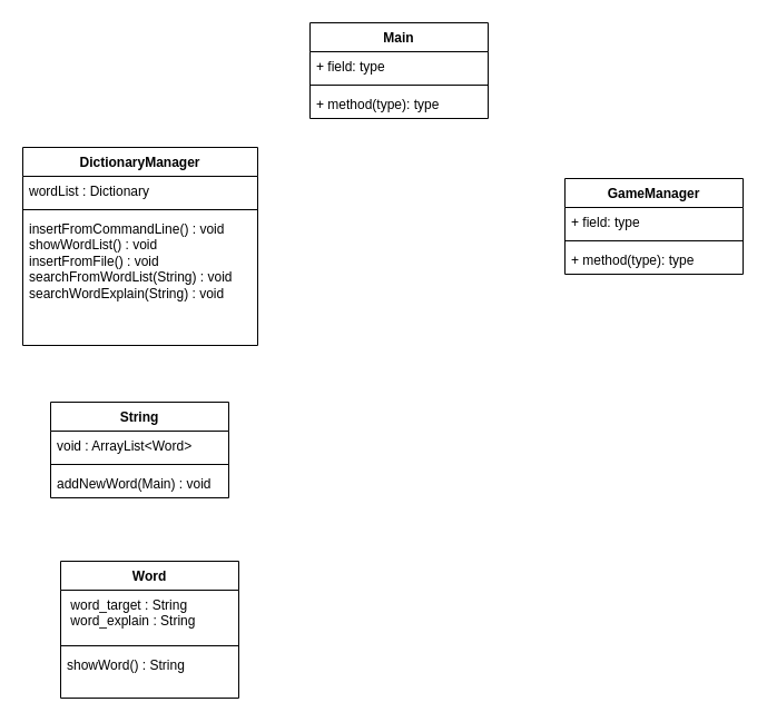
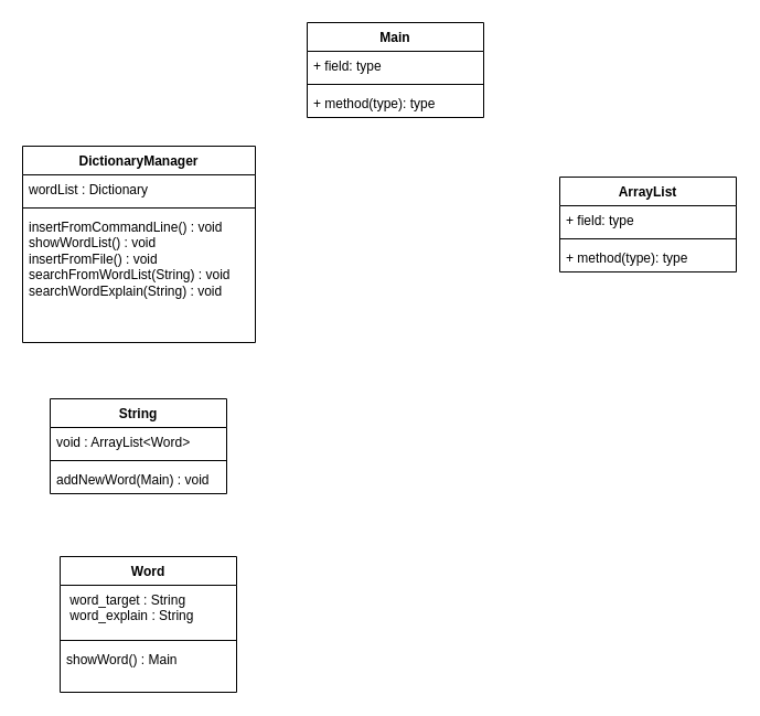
  <mxCell id="0" />
  <mxCell id="1" parent="0" />
  <mxCell id="2" value="Main" style="swimlane;fontStyle=1;align=center;verticalAlign=top;childLayout=stackLayout;horizontal=1;startSize=26;horizontalStack=0;resizeParent=1;resizeParentMax=0;resizeLast=0;collapsible=1;marginBottom=0;whiteSpace=wrap;html=1;" vertex="1" parent="1"><mxGeometry x="278" y="20" width="160" height="86" as="geometry" /></mxCell>
  <mxCell id="3" value="+ field: type" style="text;strokeColor=none;fillColor=none;align=left;verticalAlign=top;spacingLeft=4;spacingRight=4;overflow=hidden;rotatable=0;points=[[0,0.5],[1,0.5]];portConstraint=eastwest;whiteSpace=wrap;html=1;" vertex="1" parent="2"><mxGeometry y="26" width="160" height="26" as="geometry" /></mxCell>
  <mxCell id="4" value="" style="line;strokeWidth=1;fillColor=none;align=left;verticalAlign=middle;spacingTop=-1;spacingLeft=3;spacingRight=3;rotatable=0;labelPosition=right;points=[];portConstraint=eastwest;strokeColor=inherit;" vertex="1" parent="2"><mxGeometry y="52" width="160" height="8" as="geometry" /></mxCell>
  <mxCell id="5" value="+ method(type): type" style="text;strokeColor=none;fillColor=none;align=left;verticalAlign=top;spacingLeft=4;spacingRight=4;overflow=hidden;rotatable=0;points=[[0,0.5],[1,0.5]];portConstraint=eastwest;whiteSpace=wrap;html=1;" vertex="1" parent="2"><mxGeometry y="60" width="160" height="26" as="geometry" /></mxCell>
  <mxCell id="6" value="DictionaryManager" style="swimlane;fontStyle=1;align=center;verticalAlign=top;childLayout=stackLayout;horizontal=1;startSize=26;horizontalStack=0;resizeParent=1;resizeParentMax=0;resizeLast=0;collapsible=1;marginBottom=0;whiteSpace=wrap;html=1;" vertex="1" parent="1"><mxGeometry x="20" y="132" width="211" height="178" as="geometry" /></mxCell>
  <mxCell id="7" value="wordList : Dictionary" style="text;strokeColor=none;fillColor=none;align=left;verticalAlign=top;spacingLeft=4;spacingRight=4;overflow=hidden;rotatable=0;points=[[0,0.5],[1,0.5]];portConstraint=eastwest;whiteSpace=wrap;html=1;" vertex="1" parent="6"><mxGeometry y="26" width="211" height="26" as="geometry" /></mxCell>
  <mxCell id="8" value="" style="line;strokeWidth=1;fillColor=none;align=left;verticalAlign=middle;spacingTop=-1;spacingLeft=3;spacingRight=3;rotatable=0;labelPosition=right;points=[];portConstraint=eastwest;strokeColor=inherit;" vertex="1" parent="6"><mxGeometry y="52" width="211" height="8" as="geometry" /></mxCell>
  <mxCell id="9" value="insertFromCommandLine() : void&lt;br&gt;showWordList() : void&lt;br&gt;insertFromFile() : void&lt;br&gt;searchFromWordList(String) : void&lt;br&gt;searchWordExplain(String) : void&lt;br&gt;" style="text;strokeColor=none;fillColor=none;align=left;verticalAlign=top;spacingLeft=4;spacingRight=4;overflow=hidden;rotatable=0;points=[[0,0.5],[1,0.5]];portConstraint=eastwest;whiteSpace=wrap;html=1;" vertex="1" parent="6"><mxGeometry y="60" width="211" height="118" as="geometry" /></mxCell>
- <mxCell id="10" value="GameManager" style="swimlane;fontStyle=1;align=center;verticalAlign=top;childLayout=stackLayout;horizontal=1;startSize=26;horizontalStack=0;resizeParent=1;resizeParentMax=0;resizeLast=0;collapsible=1;marginBottom=0;whiteSpace=wrap;html=1;" vertex="1" parent="1"><mxGeometry x="507" y="160" width="160" height="86" as="geometry" /></mxCell>
+ <mxCell id="10" value="ArrayList" style="swimlane;fontStyle=1;align=center;verticalAlign=top;childLayout=stackLayout;horizontal=1;startSize=26;horizontalStack=0;resizeParent=1;resizeParentMax=0;resizeLast=0;collapsible=1;marginBottom=0;whiteSpace=wrap;html=1;" vertex="1" parent="1"><mxGeometry x="507" y="160" width="160" height="86" as="geometry" /></mxCell>
  <mxCell id="11" value="+ field: type" style="text;strokeColor=none;fillColor=none;align=left;verticalAlign=top;spacingLeft=4;spacingRight=4;overflow=hidden;rotatable=0;points=[[0,0.5],[1,0.5]];portConstraint=eastwest;whiteSpace=wrap;html=1;" vertex="1" parent="10"><mxGeometry y="26" width="160" height="26" as="geometry" /></mxCell>
  <mxCell id="12" value="" style="line;strokeWidth=1;fillColor=none;align=left;verticalAlign=middle;spacingTop=-1;spacingLeft=3;spacingRight=3;rotatable=0;labelPosition=right;points=[];portConstraint=eastwest;strokeColor=inherit;" vertex="1" parent="10"><mxGeometry y="52" width="160" height="8" as="geometry" /></mxCell>
  <mxCell id="13" value="+ method(type): type" style="text;strokeColor=none;fillColor=none;align=left;verticalAlign=top;spacingLeft=4;spacingRight=4;overflow=hidden;rotatable=0;points=[[0,0.5],[1,0.5]];portConstraint=eastwest;whiteSpace=wrap;html=1;" vertex="1" parent="10"><mxGeometry y="60" width="160" height="26" as="geometry" /></mxCell>
  <mxCell id="14" value="String" style="swimlane;fontStyle=1;align=center;verticalAlign=top;childLayout=stackLayout;horizontal=1;startSize=26;horizontalStack=0;resizeParent=1;resizeParentMax=0;resizeLast=0;collapsible=1;marginBottom=0;whiteSpace=wrap;html=1;" vertex="1" parent="1"><mxGeometry x="45" y="361" width="160" height="86" as="geometry" /></mxCell>
  <mxCell id="15" value="void : ArrayList&amp;lt;Word&amp;gt;" style="text;strokeColor=none;fillColor=none;align=left;verticalAlign=top;spacingLeft=4;spacingRight=4;overflow=hidden;rotatable=0;points=[[0,0.5],[1,0.5]];portConstraint=eastwest;whiteSpace=wrap;html=1;" vertex="1" parent="14"><mxGeometry y="26" width="160" height="26" as="geometry" /></mxCell>
  <mxCell id="16" value="" style="line;strokeWidth=1;fillColor=none;align=left;verticalAlign=middle;spacingTop=-1;spacingLeft=3;spacingRight=3;rotatable=0;labelPosition=right;points=[];portConstraint=eastwest;strokeColor=inherit;" vertex="1" parent="14"><mxGeometry y="52" width="160" height="8" as="geometry" /></mxCell>
  <mxCell id="17" value="addNewWord(Main) : void" style="text;strokeColor=none;fillColor=none;align=left;verticalAlign=top;spacingLeft=4;spacingRight=4;overflow=hidden;rotatable=0;points=[[0,0.5],[1,0.5]];portConstraint=eastwest;whiteSpace=wrap;html=1;" vertex="1" parent="14"><mxGeometry y="60" width="160" height="26" as="geometry" /></mxCell>
  <mxCell id="18" value="Word" style="swimlane;fontStyle=1;align=center;verticalAlign=top;childLayout=stackLayout;horizontal=1;startSize=26;horizontalStack=0;resizeParent=1;resizeParentMax=0;resizeLast=0;collapsible=1;marginBottom=0;whiteSpace=wrap;html=1;" vertex="1" parent="1"><mxGeometry x="54" y="504" width="160" height="123" as="geometry" /></mxCell>
  <mxCell id="19" value="&amp;nbsp;word_target : String&lt;br&gt;&amp;nbsp;word_explain : String" style="text;strokeColor=none;fillColor=none;align=left;verticalAlign=top;spacingLeft=4;spacingRight=4;overflow=hidden;rotatable=0;points=[[0,0.5],[1,0.5]];portConstraint=eastwest;whiteSpace=wrap;html=1;" vertex="1" parent="18"><mxGeometry y="26" width="160" height="46" as="geometry" /></mxCell>
  <mxCell id="20" value="" style="line;strokeWidth=1;fillColor=none;align=left;verticalAlign=middle;spacingTop=-1;spacingLeft=3;spacingRight=3;rotatable=0;labelPosition=right;points=[];portConstraint=eastwest;strokeColor=inherit;" vertex="1" parent="18"><mxGeometry y="72" width="160" height="8" as="geometry" /></mxCell>
- <mxCell id="21" value="showWord() : String" style="text;strokeColor=none;fillColor=none;align=left;verticalAlign=top;spacingLeft=4;spacingRight=4;overflow=hidden;rotatable=0;points=[[0,0.5],[1,0.5]];portConstraint=eastwest;whiteSpace=wrap;html=1;" vertex="1" parent="18"><mxGeometry y="80" width="160" height="43" as="geometry" /></mxCell>
+ <mxCell id="21" value="showWord() : Main" style="text;strokeColor=none;fillColor=none;align=left;verticalAlign=top;spacingLeft=4;spacingRight=4;overflow=hidden;rotatable=0;points=[[0,0.5],[1,0.5]];portConstraint=eastwest;whiteSpace=wrap;html=1;" vertex="1" parent="18"><mxGeometry y="80" width="160" height="43" as="geometry" /></mxCell>
